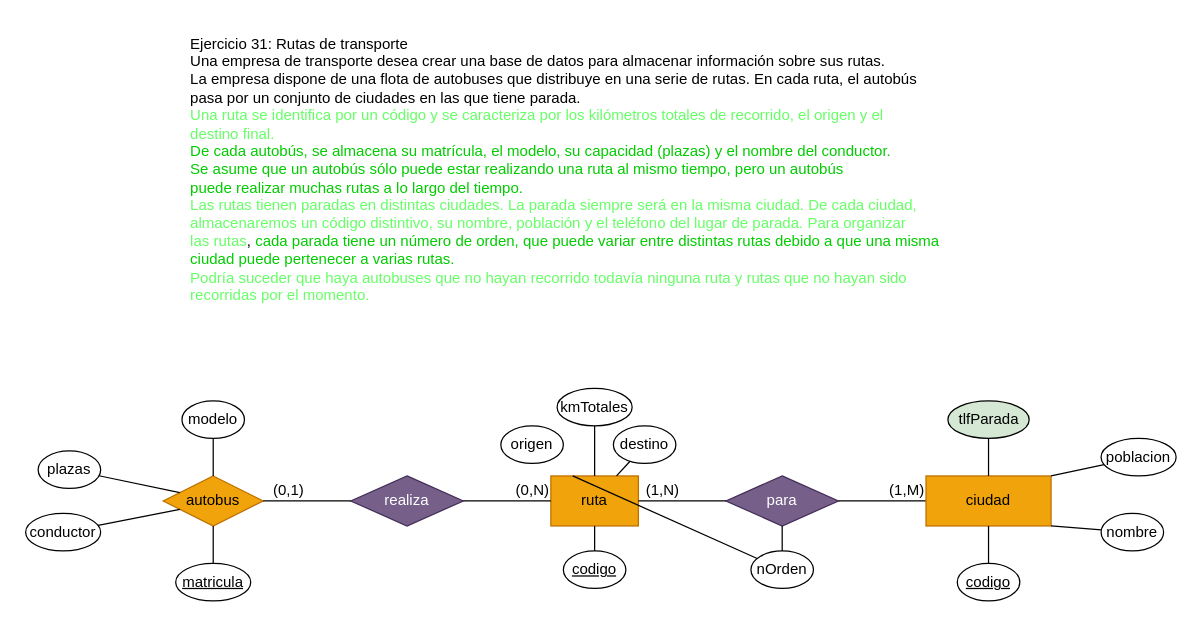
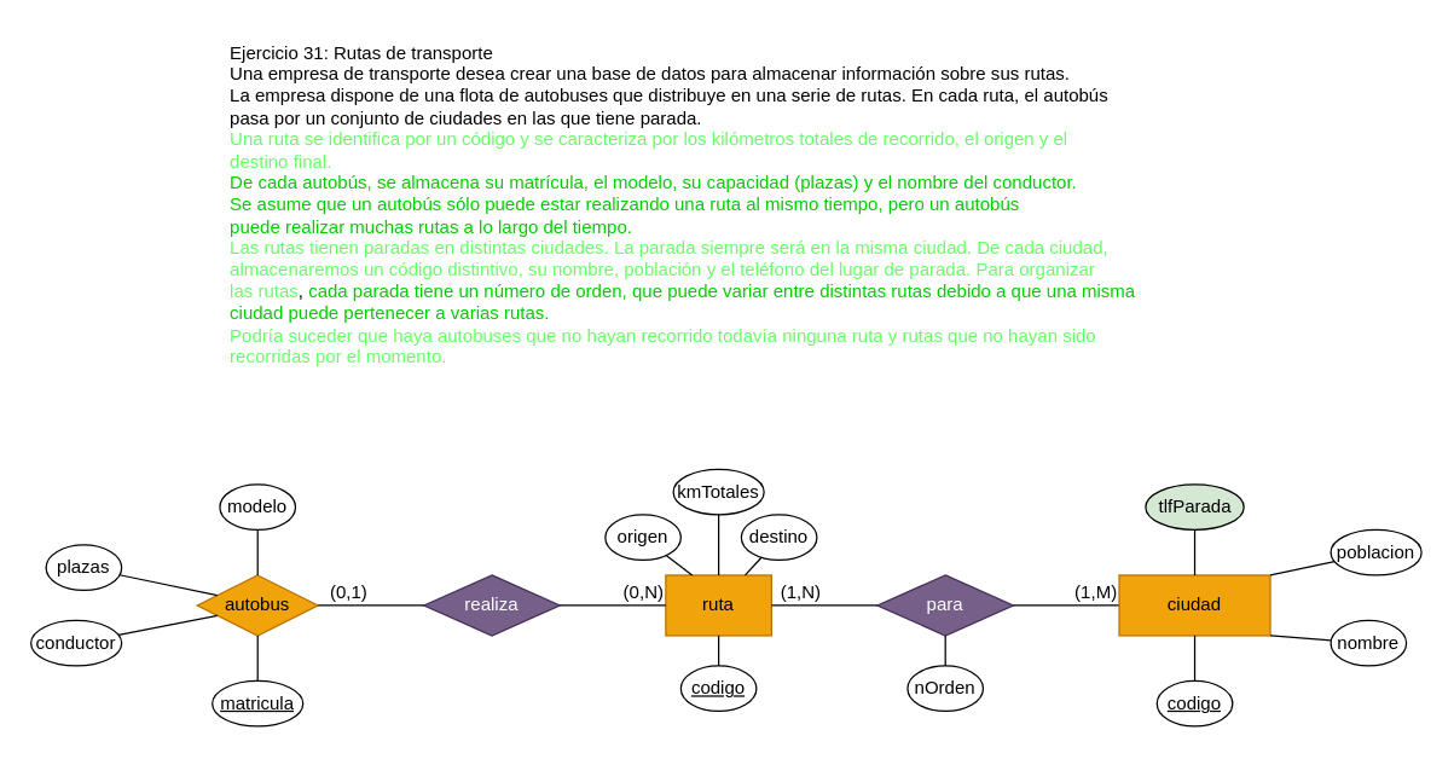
  <mxCell id="0" />
  <mxCell id="1" parent="0" />
  <mxCell id="2" value="&lt;div&gt;Ejercicio 31: Rutas de transporte&lt;/div&gt;&lt;div&gt;Una empresa de transporte desea crear una base de datos para almacenar información sobre sus rutas.&lt;/div&gt;&lt;div&gt;La empresa dispone de una flota de autobuses que distribuye en una serie de rutas.&lt;span style=&quot;background-color: transparent; color: light-dark(rgb(0, 0, 0), rgb(255, 255, 255));&quot;&gt;&amp;nbsp;En cada ruta, el autobús&lt;/span&gt;&lt;/div&gt;&lt;div&gt;pasa por un conjunto de ciudades en las que tiene parada.&lt;/div&gt;&lt;div&gt;&lt;font style=&quot;color: rgb(102, 255, 102);&quot;&gt;Una ruta se identifica por un código y se caracteriza por los kilómetros totales de recorrido, el origen y el&lt;/font&gt;&lt;/div&gt;&lt;div&gt;&lt;font style=&quot;color: rgb(102, 255, 102);&quot;&gt;destino final.&lt;/font&gt;&lt;/div&gt;&lt;div&gt;&lt;font style=&quot;color: rgb(0, 204, 0);&quot;&gt;De cada autobús, se almacena su matrícula, el modelo, su capacidad (plazas) y el nombre del&amp;nbsp;&lt;span style=&quot;background-color: transparent;&quot;&gt;conductor.&lt;/span&gt;&lt;/font&gt;&lt;/div&gt;&lt;div&gt;&lt;span style=&quot;background-color: transparent;&quot;&gt;&lt;font style=&quot;color: rgb(0, 204, 0);&quot;&gt;Se asume que un autobús sólo puede estar realizando una ruta al mismo tiempo, pero un autobús&lt;/font&gt;&lt;/span&gt;&lt;/div&gt;&lt;div&gt;&lt;font style=&quot;color: rgb(0, 204, 0);&quot;&gt;puede realizar muchas rutas a lo largo del tiempo.&lt;/font&gt;&lt;/div&gt;&lt;div&gt;&lt;font style=&quot;color: rgb(102, 255, 102);&quot;&gt;Las rutas tienen paradas en distintas ciudades. La parada siempre será en la misma ciudad. De cada ciudad,&lt;/font&gt;&lt;/div&gt;&lt;div&gt;&lt;font style=&quot;color: rgb(102, 255, 102);&quot;&gt;almacenaremos un código distintivo, su nombre, población y el teléfono del lugar de parada. Para organizar&lt;/font&gt;&lt;/div&gt;&lt;div&gt;&lt;font style=&quot;color: rgb(102, 255, 102);&quot;&gt;las rutas&lt;/font&gt;,&lt;font style=&quot;color: rgb(0, 204, 0);&quot;&gt; cada parada tiene un número de orden, que puede variar entre distintas rutas debido a que una misma&lt;/font&gt;&lt;/div&gt;&lt;div&gt;&lt;font style=&quot;color: rgb(0, 204, 0);&quot;&gt;ciudad puede pertenecer a varias rutas.&lt;/font&gt;&lt;/div&gt;&lt;div&gt;&lt;font style=&quot;color: rgb(102, 255, 102);&quot;&gt;Podría suceder que haya autobuses que no hayan recorrido todavía ninguna ruta y rutas que no hayan sido&lt;/font&gt;&lt;/div&gt;&lt;div&gt;&lt;font style=&quot;color: rgb(102, 255, 102);&quot;&gt;recorridas por el momento.&lt;/font&gt;&lt;/div&gt;&lt;div&gt;&lt;/div&gt;" style="text;html=1;align=left;verticalAlign=middle;resizable=0;points=[];autosize=1;strokeColor=none;fillColor=none;" vertex="1" parent="1"><mxGeometry x="150" y="20" width="620" height="230" as="geometry" /></mxCell>
  <mxCell id="3" value="&lt;div&gt;autobus&lt;/div&gt;" style="rhombus;whiteSpace=wrap;html=1;align=center;fillColor=#f0a30a;strokeColor=#BD7000;fontColor=#000000;" vertex="1" parent="1"><mxGeometry x="130" y="380" width="80" height="40" as="geometry" /></mxCell>
  <mxCell id="4" value="ruta" style="whiteSpace=wrap;html=1;align=center;fillColor=#f0a30a;strokeColor=#BD7000;fontColor=#000000;" vertex="1" parent="1"><mxGeometry x="440" y="380" width="70" height="40" as="geometry" /></mxCell>
  <mxCell id="5" value="realiza" style="shape=rhombus;perimeter=rhombusPerimeter;whiteSpace=wrap;html=1;align=center;fillColor=#76608a;fontColor=#ffffff;strokeColor=#432D57;" vertex="1" parent="1"><mxGeometry x="280" y="380" width="90" height="40" as="geometry" /></mxCell>
  <mxCell id="6" value="" style="endArrow=none;html=1;rounded=0;exitX=0;exitY=0.5;exitDx=0;exitDy=0;entryX=1;entryY=0.5;entryDx=0;entryDy=0;" edge="1" source="5" parent="1" target="3"><mxGeometry relative="1" as="geometry"><mxPoint x="257" y="370" as="sourcePoint" /><mxPoint x="210" y="400" as="targetPoint" /></mxGeometry></mxCell>
  <mxCell id="7" value="(0,1)" style="resizable=0;html=1;whiteSpace=wrap;align=right;verticalAlign=bottom;" connectable="0" vertex="1" parent="6"><mxGeometry x="1" relative="1" as="geometry"><mxPoint x="34" as="offset" /></mxGeometry></mxCell>
  <mxCell id="8" value="" style="endArrow=none;html=1;rounded=0;exitX=1;exitY=0.5;exitDx=0;exitDy=0;entryX=0;entryY=0.5;entryDx=0;entryDy=0;" edge="1" source="5" parent="1" target="4"><mxGeometry relative="1" as="geometry"><mxPoint x="257" y="370" as="sourcePoint" /><mxPoint x="430" y="400" as="targetPoint" /></mxGeometry></mxCell>
  <mxCell id="9" value="(0,N)" style="resizable=0;html=1;whiteSpace=wrap;align=right;verticalAlign=bottom;" connectable="0" vertex="1" parent="8"><mxGeometry x="1" relative="1" as="geometry"><mxPoint as="offset" /></mxGeometry></mxCell>
  <mxCell id="10" value="para" style="shape=rhombus;perimeter=rhombusPerimeter;whiteSpace=wrap;html=1;align=center;fillColor=#76608a;fontColor=#ffffff;strokeColor=#432D57;" vertex="1" parent="1"><mxGeometry x="580" y="380" width="90" height="40" as="geometry" /></mxCell>
  <mxCell id="11" value="" style="endArrow=none;html=1;rounded=0;exitX=0;exitY=0.5;exitDx=0;exitDy=0;entryX=1;entryY=0.5;entryDx=0;entryDy=0;" edge="1" source="10" parent="1" target="4"><mxGeometry relative="1" as="geometry"><mxPoint x="567" y="370" as="sourcePoint" /><mxPoint x="520" y="400" as="targetPoint" /></mxGeometry></mxCell>
  <mxCell id="12" value="(1,N)" style="resizable=0;html=1;whiteSpace=wrap;align=right;verticalAlign=bottom;" connectable="0" vertex="1" parent="11"><mxGeometry x="1" relative="1" as="geometry"><mxPoint x="34" as="offset" /></mxGeometry></mxCell>
  <mxCell id="13" value="" style="endArrow=none;html=1;rounded=0;exitX=1;exitY=0.5;exitDx=0;exitDy=0;entryX=0;entryY=0.5;entryDx=0;entryDy=0;" edge="1" source="10" parent="1" target="15"><mxGeometry relative="1" as="geometry"><mxPoint x="557" y="370" as="sourcePoint" /><mxPoint x="730" y="400" as="targetPoint" /></mxGeometry></mxCell>
  <mxCell id="14" value="(1,M)" style="resizable=0;html=1;whiteSpace=wrap;align=right;verticalAlign=bottom;" connectable="0" vertex="1" parent="13"><mxGeometry x="1" relative="1" as="geometry"><mxPoint as="offset" /></mxGeometry></mxCell>
  <mxCell id="15" value="ciudad" style="whiteSpace=wrap;html=1;align=center;fillColor=#f0a30a;strokeColor=#BD7000;fontColor=#000000;" vertex="1" parent="1"><mxGeometry x="740" y="380" width="100" height="40" as="geometry" /></mxCell>
  <mxCell id="16" value="" style="endArrow=none;html=1;rounded=0;exitX=0.5;exitY=1;exitDx=0;exitDy=0;" edge="1" target="17" parent="1" source="10"><mxGeometry relative="1" as="geometry"><mxPoint x="600" y="465" as="sourcePoint" /><mxPoint x="660" y="465" as="targetPoint" /></mxGeometry></mxCell>
  <mxCell id="17" value="nOrden" style="ellipse;whiteSpace=wrap;html=1;align=center;" vertex="1" parent="1"><mxGeometry x="600" y="440" width="50" height="30" as="geometry" /></mxCell>
  <mxCell id="18" value="" style="endArrow=none;html=1;rounded=0;exitX=0.5;exitY=0;exitDx=0;exitDy=0;" edge="1" target="19" parent="1" source="15"><mxGeometry relative="1" as="geometry"><mxPoint x="565" y="345" as="sourcePoint" /><mxPoint x="625" y="345" as="targetPoint" /></mxGeometry></mxCell>
  <mxCell id="19" value="tlfParada" style="ellipse;whiteSpace=wrap;html=1;align=center;fillColor=#d5e8d4;" vertex="1" parent="1"><mxGeometry x="757.5" y="320" width="65" height="30" as="geometry" /></mxCell>
  <mxCell id="20" value="" style="endArrow=none;html=1;rounded=0;exitX=0.5;exitY=1;exitDx=0;exitDy=0;" edge="1" target="21" parent="1" source="15"><mxGeometry relative="1" as="geometry"><mxPoint x="748" y="455" as="sourcePoint" /><mxPoint x="808" y="455" as="targetPoint" /></mxGeometry></mxCell>
  <mxCell id="21" value="&lt;u&gt;codigo&lt;/u&gt;" style="ellipse;whiteSpace=wrap;html=1;align=center;" vertex="1" parent="1"><mxGeometry x="765" y="450" width="50" height="30" as="geometry" /></mxCell>
  <mxCell id="22" value="" style="endArrow=none;html=1;rounded=0;exitX=1;exitY=1;exitDx=0;exitDy=0;" edge="1" target="23" parent="1" source="15"><mxGeometry relative="1" as="geometry"><mxPoint x="870" y="415" as="sourcePoint" /><mxPoint x="930" y="415" as="targetPoint" /></mxGeometry></mxCell>
  <mxCell id="23" value="nombre" style="ellipse;whiteSpace=wrap;html=1;align=center;" vertex="1" parent="1"><mxGeometry x="880" y="410" width="50" height="30" as="geometry" /></mxCell>
  <mxCell id="24" value="" style="endArrow=none;html=1;rounded=0;exitX=1;exitY=0;exitDx=0;exitDy=0;" edge="1" target="25" parent="1" source="15"><mxGeometry relative="1" as="geometry"><mxPoint x="860" y="365" as="sourcePoint" /><mxPoint x="920" y="365" as="targetPoint" /></mxGeometry></mxCell>
  <mxCell id="25" value="poblacion" style="ellipse;whiteSpace=wrap;html=1;align=center;" vertex="1" parent="1"><mxGeometry x="880" y="350" width="60" height="30" as="geometry" /></mxCell>
  <mxCell id="26" value="" style="endArrow=none;html=1;rounded=0;exitX=0.5;exitY=1;exitDx=0;exitDy=0;" edge="1" target="27" parent="1" source="3"><mxGeometry relative="1" as="geometry"><mxPoint x="105" y="465" as="sourcePoint" /><mxPoint x="165" y="465" as="targetPoint" /></mxGeometry></mxCell>
  <mxCell id="27" value="&lt;u&gt;matricula&lt;/u&gt;" style="ellipse;whiteSpace=wrap;html=1;align=center;" vertex="1" parent="1"><mxGeometry x="140" y="450" width="60" height="30" as="geometry" /></mxCell>
  <mxCell id="28" value="" style="endArrow=none;html=1;rounded=0;exitX=0.5;exitY=0;exitDx=0;exitDy=0;" edge="1" target="29" parent="1" source="3"><mxGeometry relative="1" as="geometry"><mxPoint x="120" y="325" as="sourcePoint" /><mxPoint x="180" y="325" as="targetPoint" /></mxGeometry></mxCell>
  <mxCell id="29" value="modelo" style="ellipse;whiteSpace=wrap;html=1;align=center;" vertex="1" parent="1"><mxGeometry x="145" y="320" width="50" height="30" as="geometry" /></mxCell>
  <mxCell id="30" value="" style="endArrow=none;html=1;rounded=0;exitX=0;exitY=0.25;exitDx=0;exitDy=0;" edge="1" target="31" parent="1" source="3"><mxGeometry relative="1" as="geometry"><mxPoint x="-10" y="365" as="sourcePoint" /><mxPoint x="50" y="365" as="targetPoint" /></mxGeometry></mxCell>
  <mxCell id="31" value="plazas" style="ellipse;whiteSpace=wrap;html=1;align=center;" vertex="1" parent="1"><mxGeometry x="30" y="360" width="50" height="30" as="geometry" /></mxCell>
  <mxCell id="32" value="" style="endArrow=none;html=1;rounded=0;exitX=0;exitY=0.75;exitDx=0;exitDy=0;" edge="1" target="33" parent="1" source="3"><mxGeometry relative="1" as="geometry"><mxPoint x="-5" y="425" as="sourcePoint" /><mxPoint x="55" y="425" as="targetPoint" /></mxGeometry></mxCell>
  <mxCell id="33" value="conductor" style="ellipse;whiteSpace=wrap;html=1;align=center;" vertex="1" parent="1"><mxGeometry x="20" y="410" width="60" height="30" as="geometry" /></mxCell>
  <mxCell id="34" value="" style="endArrow=none;html=1;rounded=0;exitX=0.5;exitY=1;exitDx=0;exitDy=0;" edge="1" target="35" parent="1" source="4"><mxGeometry relative="1" as="geometry"><mxPoint x="425" y="465" as="sourcePoint" /><mxPoint x="485" y="465" as="targetPoint" /></mxGeometry></mxCell>
  <mxCell id="35" value="&lt;u&gt;codigo&lt;/u&gt;" style="ellipse;whiteSpace=wrap;html=1;align=center;" vertex="1" parent="1"><mxGeometry x="450" y="440" width="50" height="30" as="geometry" /></mxCell>
- <mxCell id="36" value="" style="endArrow=none;html=1;rounded=0;exitX=0.25;exitY=0;exitDx=0;exitDy=0;" edge="1" target="17" parent="1" source="4"><mxGeometry relative="1" as="geometry"><mxPoint x="400" y="355" as="sourcePoint" /><mxPoint x="460" y="355" as="targetPoint" /></mxGeometry></mxCell>
+ <mxCell id="36" value="" style="endArrow=none;html=1;rounded=0;exitX=0.25;exitY=0;exitDx=0;exitDy=0;" edge="1" target="37" parent="1" source="4"><mxGeometry relative="1" as="geometry"><mxPoint x="400" y="355" as="sourcePoint" /><mxPoint x="460" y="355" as="targetPoint" /></mxGeometry></mxCell>
  <mxCell id="37" value="origen" style="ellipse;whiteSpace=wrap;html=1;align=center;" vertex="1" parent="1"><mxGeometry x="400" y="340" width="50" height="30" as="geometry" /></mxCell>
  <mxCell id="38" value="" style="endArrow=none;html=1;rounded=0;exitX=0.75;exitY=0;exitDx=0;exitDy=0;" edge="1" target="39" parent="1" source="4"><mxGeometry relative="1" as="geometry"><mxPoint x="500" y="325" as="sourcePoint" /><mxPoint x="560" y="325" as="targetPoint" /></mxGeometry></mxCell>
  <mxCell id="39" value="destino" style="ellipse;whiteSpace=wrap;html=1;align=center;" vertex="1" parent="1"><mxGeometry x="490" y="340" width="50" height="30" as="geometry" /></mxCell>
  <mxCell id="40" value="" style="endArrow=none;html=1;rounded=0;exitX=0.5;exitY=0;exitDx=0;exitDy=0;" edge="1" target="41" parent="1" source="4"><mxGeometry relative="1" as="geometry"><mxPoint x="425" y="305" as="sourcePoint" /><mxPoint x="485" y="305" as="targetPoint" /></mxGeometry></mxCell>
  <mxCell id="41" value="kmTotales" style="ellipse;whiteSpace=wrap;html=1;align=center;" vertex="1" parent="1"><mxGeometry x="445" y="310" width="60" height="30" as="geometry" /></mxCell>
